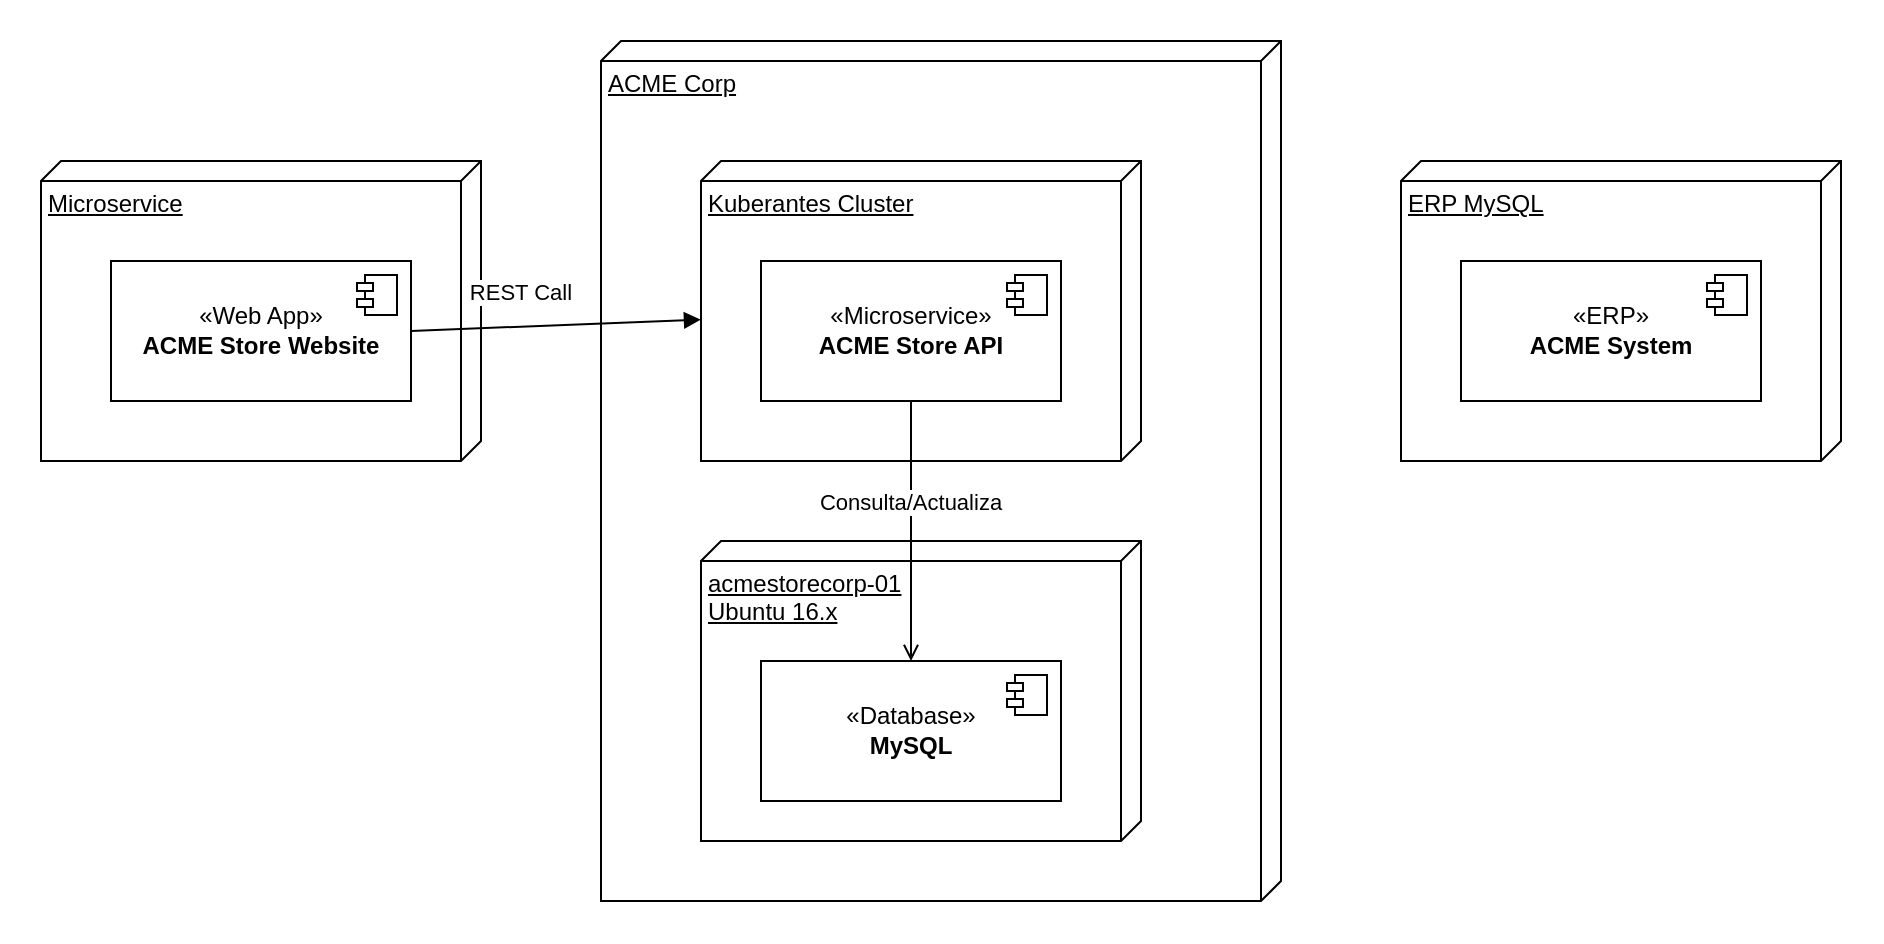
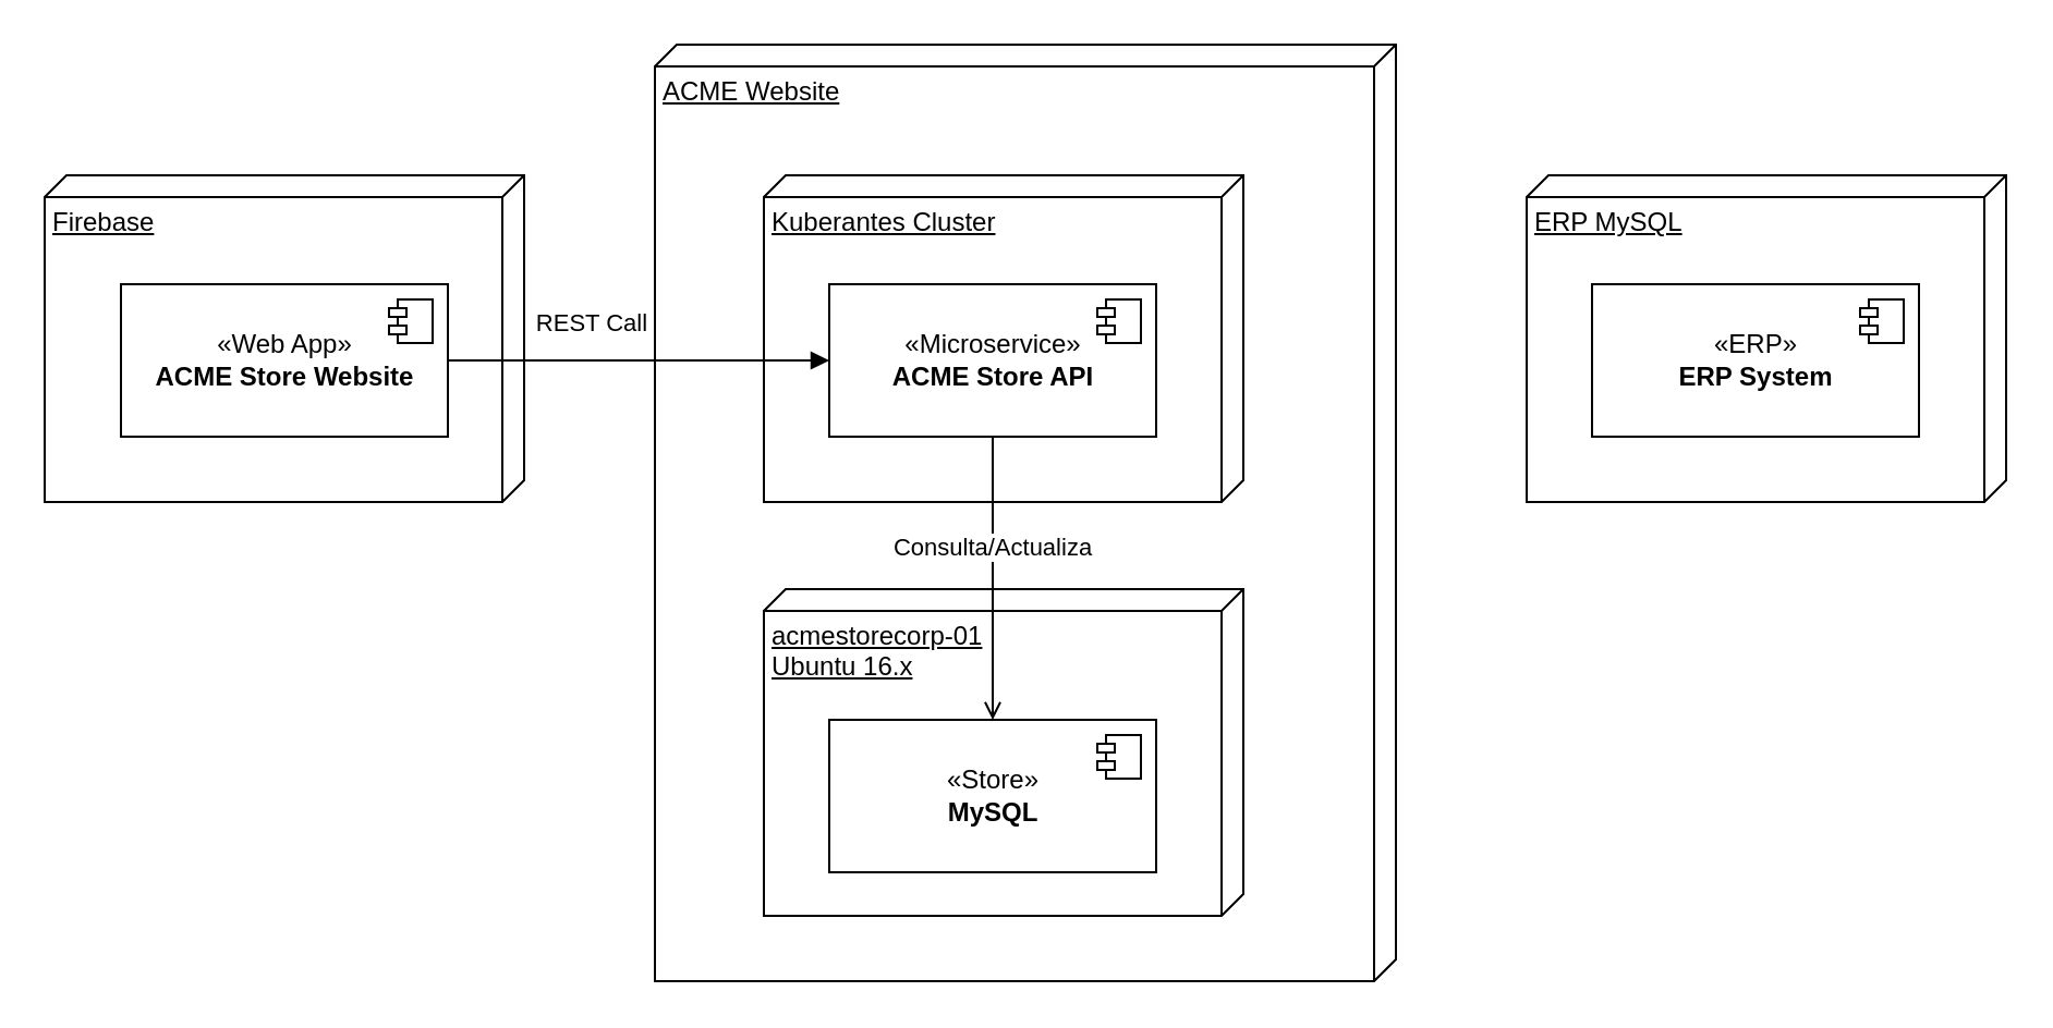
  <mxCell id="0" />
  <mxCell id="1" parent="0" />
- <mxCell id="2" value="Microservice" style="verticalAlign=top;align=left;spacingTop=8;spacingLeft=2;spacingRight=12;shape=cube;size=10;direction=south;fontStyle=4;html=1;" vertex="1" parent="1"><mxGeometry x="20" y="80" width="220" height="150" as="geometry" /></mxCell>
+ <mxCell id="2" value="Firebase" style="verticalAlign=top;align=left;spacingTop=8;spacingLeft=2;spacingRight=12;shape=cube;size=10;direction=south;fontStyle=4;html=1;" vertex="1" parent="1"><mxGeometry x="20" y="80" width="220" height="150" as="geometry" /></mxCell>
  <mxCell id="3" value="«Web App»&lt;br&gt;&lt;b&gt;ACME Store Website&lt;/b&gt;" style="html=1;dropTarget=0;" vertex="1" parent="1"><mxGeometry x="55" y="130" width="150" height="70" as="geometry" /></mxCell>
  <mxCell id="4" value="" style="shape=module;jettyWidth=8;jettyHeight=4;" vertex="1" parent="3"><mxGeometry x="1" width="20" height="20" relative="1" as="geometry"><mxPoint x="-27" y="7" as="offset" /></mxGeometry></mxCell>
- <mxCell id="5" value="ACME Corp" style="verticalAlign=top;align=left;spacingTop=8;spacingLeft=2;spacingRight=12;shape=cube;size=10;direction=south;fontStyle=4;html=1;" vertex="1" parent="1"><mxGeometry x="300" y="20" width="340" height="430" as="geometry" /></mxCell>
+ <mxCell id="5" value="ACME Website" style="verticalAlign=top;align=left;spacingTop=8;spacingLeft=2;spacingRight=12;shape=cube;size=10;direction=south;fontStyle=4;html=1;" vertex="1" parent="1"><mxGeometry x="300" y="20" width="340" height="430" as="geometry" /></mxCell>
  <mxCell id="6" value="Kuberantes Cluster" style="verticalAlign=top;align=left;spacingTop=8;spacingLeft=2;spacingRight=12;shape=cube;size=10;direction=south;fontStyle=4;html=1;" vertex="1" parent="1"><mxGeometry x="350" y="80" width="220" height="150" as="geometry" /></mxCell>
  <mxCell id="7" value="«Microservice»&lt;br&gt;&lt;b&gt;ACME Store API&lt;/b&gt;" style="html=1;dropTarget=0;" vertex="1" parent="1"><mxGeometry x="380" y="130" width="150" height="70" as="geometry" /></mxCell>
  <mxCell id="8" value="" style="shape=module;jettyWidth=8;jettyHeight=4;" vertex="1" parent="7"><mxGeometry x="1" width="20" height="20" relative="1" as="geometry"><mxPoint x="-27" y="7" as="offset" /></mxGeometry></mxCell>
  <mxCell id="9" value="acmestorecorp-01&lt;br&gt;Ubuntu 16.x" style="verticalAlign=top;align=left;spacingTop=8;spacingLeft=2;spacingRight=12;shape=cube;size=10;direction=south;fontStyle=4;html=1;" vertex="1" parent="1"><mxGeometry x="350" y="270" width="220" height="150" as="geometry" /></mxCell>
- <mxCell id="10" value="«Database»&lt;br&gt;&lt;b&gt;MySQL&lt;/b&gt;" style="html=1;dropTarget=0;" vertex="1" parent="1"><mxGeometry x="380" y="330" width="150" height="70" as="geometry" /></mxCell>
+ <mxCell id="10" value="«Store»&lt;br&gt;&lt;b&gt;MySQL&lt;/b&gt;" style="html=1;dropTarget=0;" vertex="1" parent="1"><mxGeometry x="380" y="330" width="150" height="70" as="geometry" /></mxCell>
  <mxCell id="11" value="" style="shape=module;jettyWidth=8;jettyHeight=4;" vertex="1" parent="10"><mxGeometry x="1" width="20" height="20" relative="1" as="geometry"><mxPoint x="-27" y="7" as="offset" /></mxGeometry></mxCell>
  <mxCell id="12" value="ERP MySQL" style="verticalAlign=top;align=left;spacingTop=8;spacingLeft=2;spacingRight=12;shape=cube;size=10;direction=south;fontStyle=4;html=1;" vertex="1" parent="1"><mxGeometry x="700" y="80" width="220" height="150" as="geometry" /></mxCell>
- <mxCell id="13" value="«ERP»&lt;br&gt;&lt;b&gt;ACME System&lt;/b&gt;" style="html=1;dropTarget=0;" vertex="1" parent="1"><mxGeometry x="730" y="130" width="150" height="70" as="geometry" /></mxCell>
+ <mxCell id="13" value="«ERP»&lt;br&gt;&lt;b&gt;ERP System&lt;/b&gt;" style="html=1;dropTarget=0;" vertex="1" parent="1"><mxGeometry x="730" y="130" width="150" height="70" as="geometry" /></mxCell>
  <mxCell id="14" value="" style="shape=module;jettyWidth=8;jettyHeight=4;" vertex="1" parent="13"><mxGeometry x="1" width="20" height="20" relative="1" as="geometry"><mxPoint x="-27" y="7" as="offset" /></mxGeometry></mxCell>
- <mxCell id="15" value="REST Call" style="html=1;verticalAlign=bottom;endArrow=block;rounded=0;exitX=1;exitY=0.5;exitDx=0;exitDy=0;" edge="1" parent="1" source="3" target="6"><mxGeometry x="-0.248" y="8" width="80" relative="1" as="geometry"><mxPoint x="80" y="290" as="sourcePoint" /><mxPoint x="160" y="290" as="targetPoint" /><mxPoint as="offset" /></mxGeometry></mxCell>
+ <mxCell id="15" value="REST Call" style="html=1;verticalAlign=bottom;endArrow=block;rounded=0;entryX=0;entryY=0.5;entryDx=0;entryDy=0;exitX=1;exitY=0.5;exitDx=0;exitDy=0;" edge="1" parent="1" source="3" target="7"><mxGeometry x="-0.248" y="8" width="80" relative="1" as="geometry"><mxPoint x="80" y="290" as="sourcePoint" /><mxPoint x="160" y="290" as="targetPoint" /><mxPoint as="offset" /></mxGeometry></mxCell>
  <mxCell id="16" value="Consulta/Actualiza" style="html=1;verticalAlign=bottom;endArrow=open;rounded=0;entryX=0.5;entryY=0;entryDx=0;entryDy=0;exitX=0.5;exitY=1;exitDx=0;exitDy=0;" edge="1" parent="1" source="7" target="10"><mxGeometry x="-0.077" width="80" relative="1" as="geometry"><mxPoint x="115" y="115" as="sourcePoint" /><mxPoint x="390" y="175" as="targetPoint" /><mxPoint as="offset" /></mxGeometry></mxCell>
